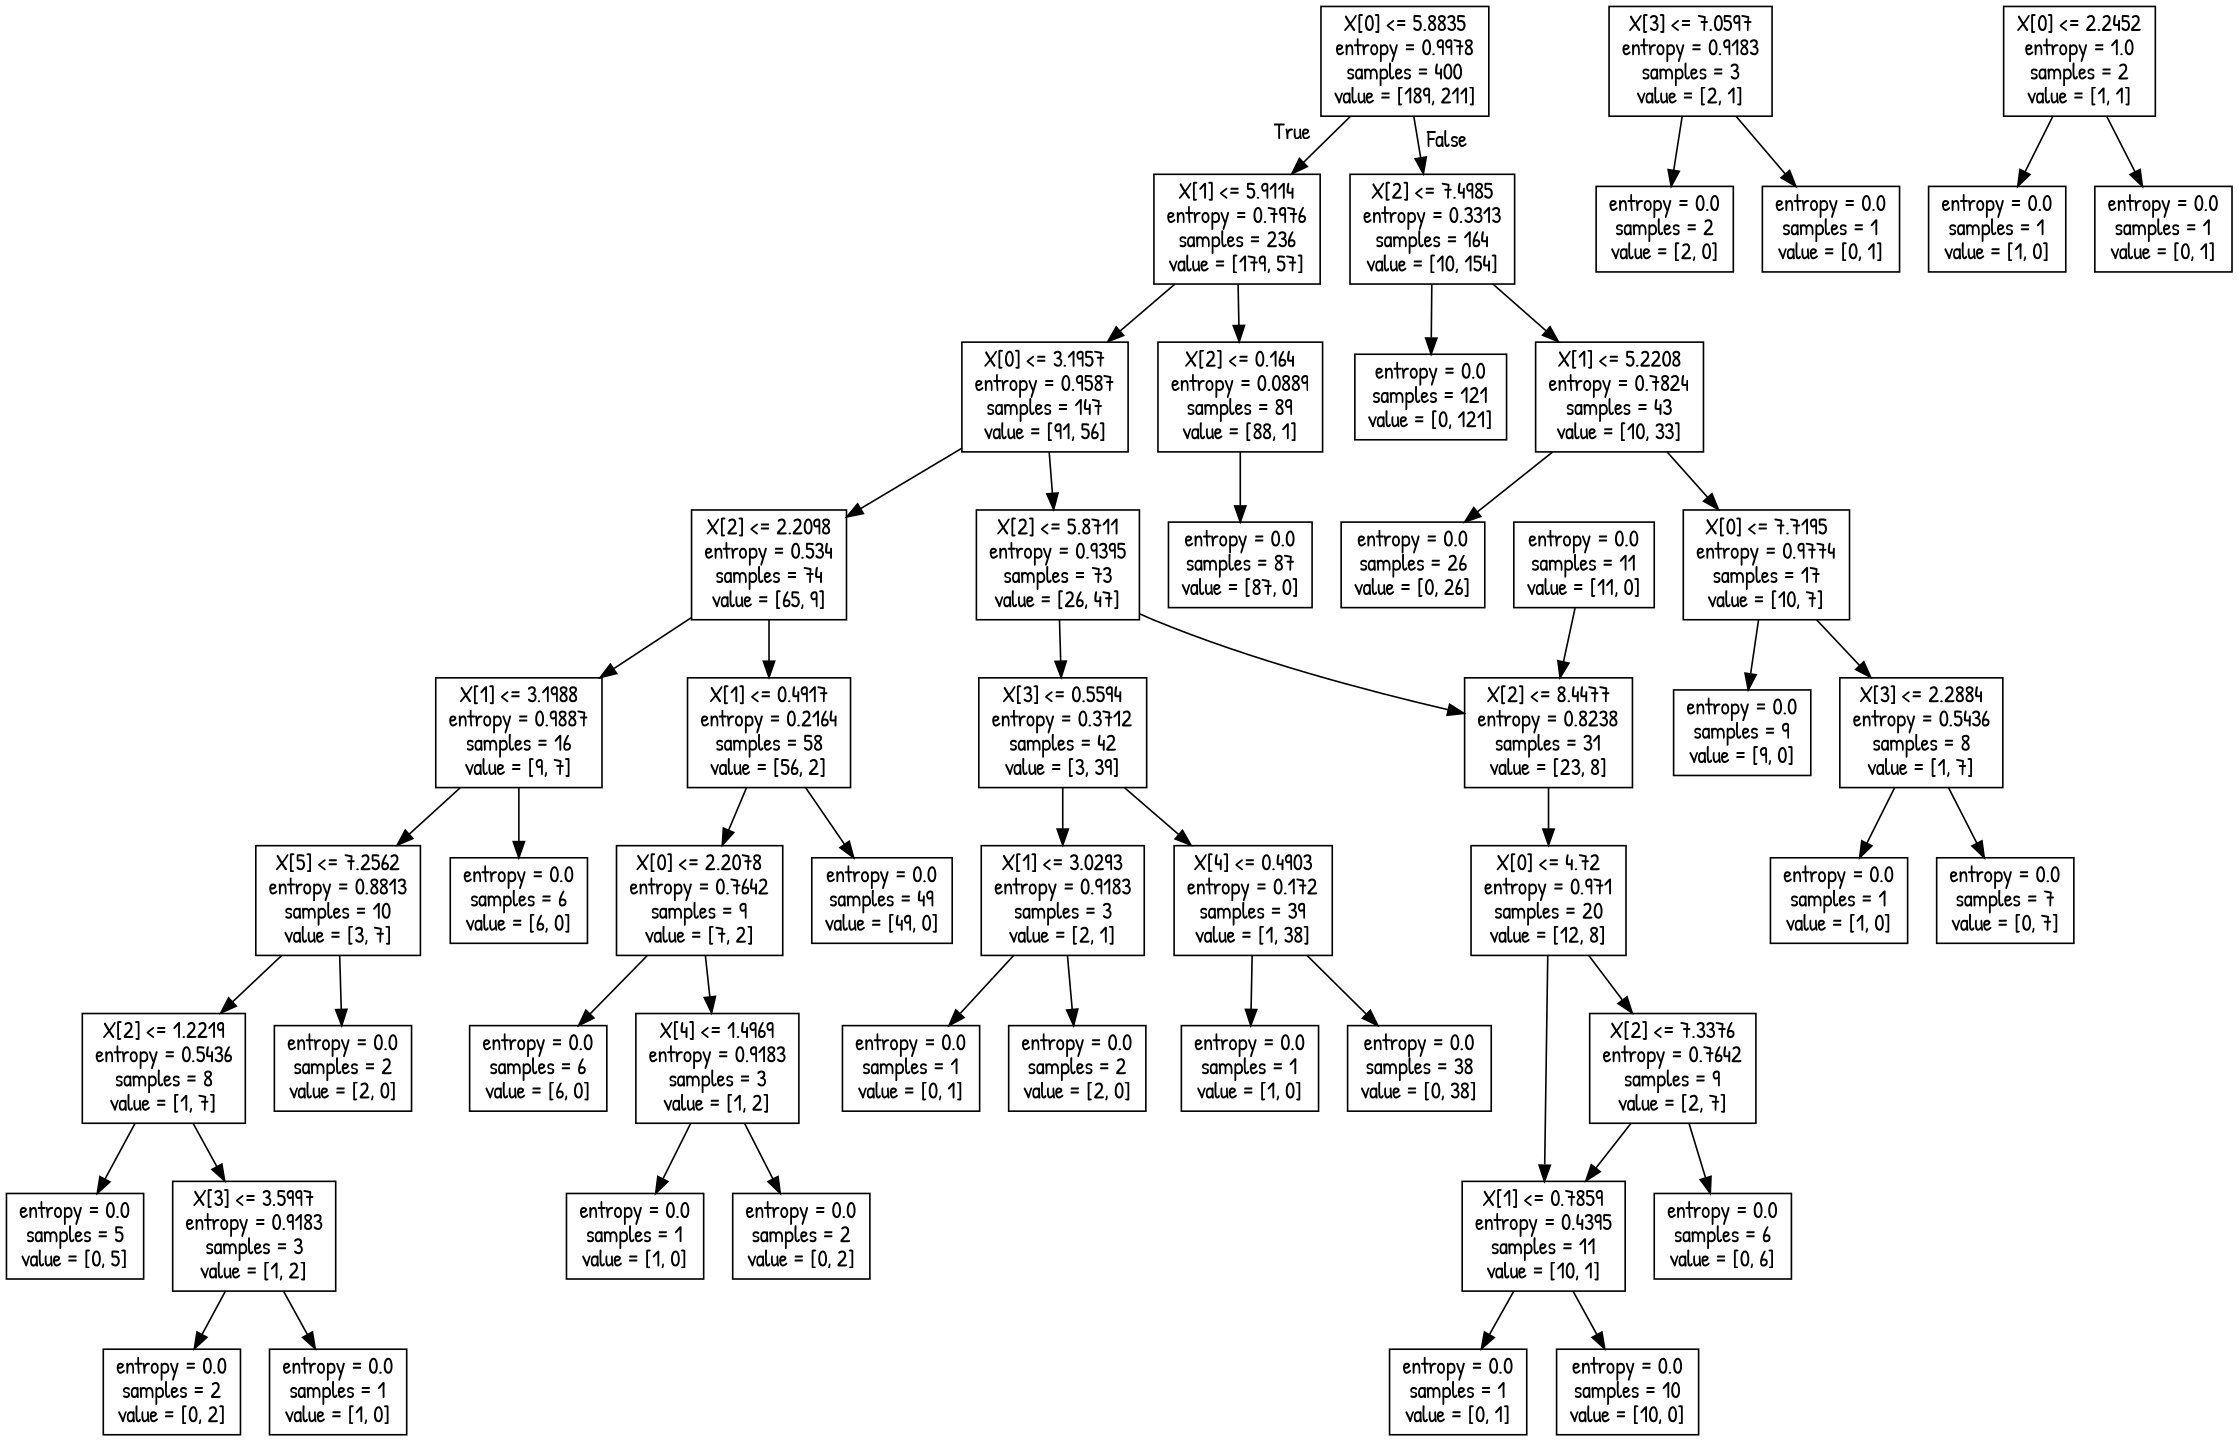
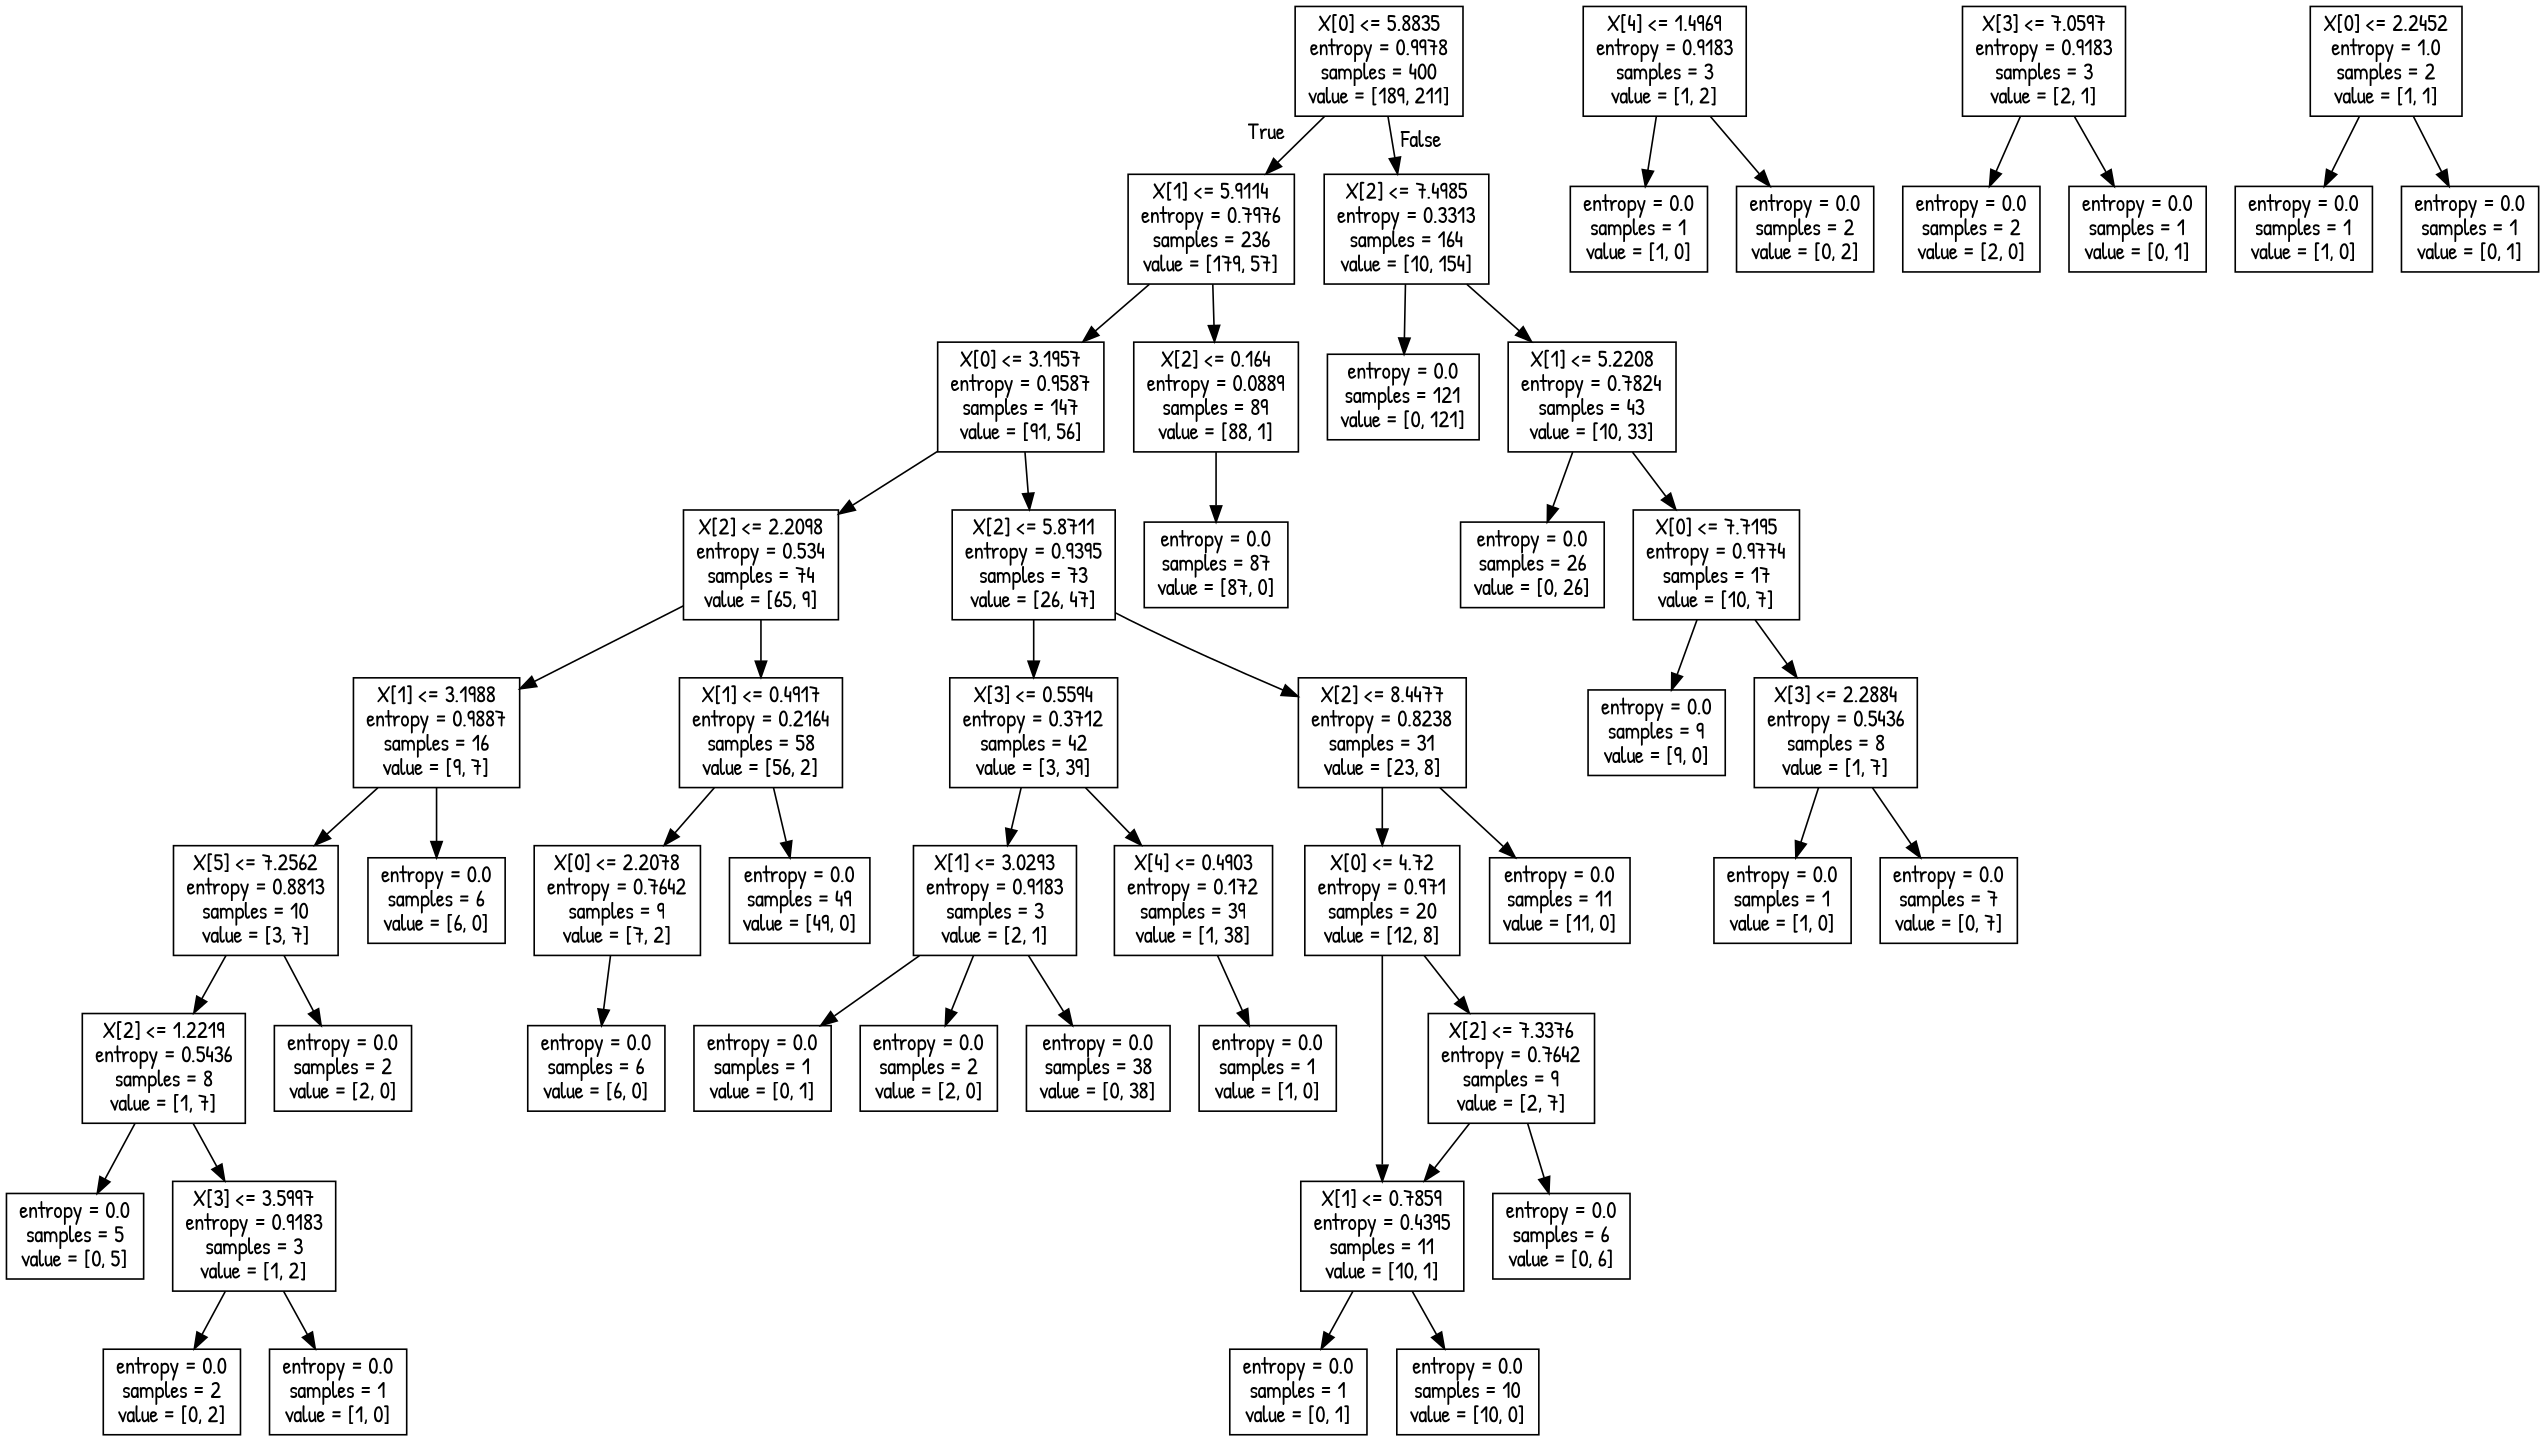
  digraph {
    fontname="Patrick Hand"
    node [fontname="Patrick Hand" shape=box]
    edge [fontname="Patrick Hand"]
    n1 [label="X[0] <= 5.8835\nentropy = 0.9978\nsamples = 400\nvalue = [189, 211]"]
    n2 [label="X[1] <= 5.9114\nentropy = 0.7976\nsamples = 236\nvalue = [179, 57]"]
    n3 [label="X[2] <= 7.4985\nentropy = 0.3313\nsamples = 164\nvalue = [10, 154]"]
    n4 [label="X[0] <= 3.1957\nentropy = 0.9587\nsamples = 147\nvalue = [91, 56]"]
    n5 [label="X[2] <= 0.164\nentropy = 0.0889\nsamples = 89\nvalue = [88, 1]"]
    n6 [label="entropy = 0.0\nsamples = 121\nvalue = [0, 121]"]
    n7 [label="X[1] <= 5.2208\nentropy = 0.7824\nsamples = 43\nvalue = [10, 33]"]
    n8 [label="X[2] <= 2.2098\nentropy = 0.534\nsamples = 74\nvalue = [65, 9]"]
    n9 [label="X[2] <= 5.8711\nentropy = 0.9395\nsamples = 73\nvalue = [26, 47]"]
    n10 [label="entropy = 0.0\nsamples = 87\nvalue = [87, 0]"]
    n11 [label="X[1] <= 3.1988\nentropy = 0.9887\nsamples = 16\nvalue = [9, 7]"]
    n12 [label="X[1] <= 0.4917\nentropy = 0.2164\nsamples = 58\nvalue = [56, 2]"]
    n13 [label="X[3] <= 0.5594\nentropy = 0.3712\nsamples = 42\nvalue = [3, 39]"]
    n14 [label="X[2] <= 8.4477\nentropy = 0.8238\nsamples = 31\nvalue = [23, 8]"]
    n15 [label="X[5] <= 7.2562\nentropy = 0.8813\nsamples = 10\nvalue = [3, 7]"]
    n16 [label="entropy = 0.0\nsamples = 6\nvalue = [6, 0]"]
    n17 [label="X[0] <= 2.2078\nentropy = 0.7642\nsamples = 9\nvalue = [7, 2]"]
    n18 [label="entropy = 0.0\nsamples = 49\nvalue = [49, 0]"]
    n19 [label="X[2] <= 1.2219\nentropy = 0.5436\nsamples = 8\nvalue = [1, 7]"]
    n20 [label="entropy = 0.0\nsamples = 2\nvalue = [2, 0]"]
    n21 [label="entropy = 0.0\nsamples = 5\nvalue = [0, 5]"]
    n22 [label="X[3] <= 3.5997\nentropy = 0.9183\nsamples = 3\nvalue = [1, 2]"]
    n23 [label="entropy = 0.0\nsamples = 2\nvalue = [0, 2]"]
    n24 [label="entropy = 0.0\nsamples = 1\nvalue = [1, 0]"]
    n25 [label="entropy = 0.0\nsamples = 6\nvalue = [6, 0]"]
    n26 [label="X[4] <= 1.4969\nentropy = 0.9183\nsamples = 3\nvalue = [1, 2]"]
    n27 [label="entropy = 0.0\nsamples = 1\nvalue = [1, 0]"]
    n28 [label="entropy = 0.0\nsamples = 2\nvalue = [0, 2]"]
    n29 [label="X[1] <= 3.0293\nentropy = 0.9183\nsamples = 3\nvalue = [2, 1]"]
    n30 [label="X[4] <= 0.4903\nentropy = 0.172\nsamples = 39\nvalue = [1, 38]"]
    n31 [label="X[0] <= 4.72\nentropy = 0.971\nsamples = 20\nvalue = [12, 8]"]
    n32 [label="entropy = 0.0\nsamples = 11\nvalue = [11, 0]"]
    n33 [label="entropy = 0.0\nsamples = 1\nvalue = [0, 1]"]
    n34 [label="entropy = 0.0\nsamples = 2\nvalue = [2, 0]"]
    n35 [label="entropy = 0.0\nsamples = 1\nvalue = [1, 0]"]
    n36 [label="entropy = 0.0\nsamples = 38\nvalue = [0, 38]"]
    n37 [label="X[1] <= 0.7859\nentropy = 0.4395\nsamples = 11\nvalue = [10, 1]"]
    n38 [label="X[2] <= 7.3376\nentropy = 0.7642\nsamples = 9\nvalue = [2, 7]"]
    n39 [label="entropy = 0.0\nsamples = 1\nvalue = [0, 1]"]
    n40 [label="entropy = 0.0\nsamples = 10\nvalue = [10, 0]"]
    n41 [label="entropy = 0.0\nsamples = 6\nvalue = [0, 6]"]
    n42 [label="X[3] <= 7.0597\nentropy = 0.9183\nsamples = 3\nvalue = [2, 1]"]
    n43 [label="entropy = 0.0\nsamples = 2\nvalue = [2, 0]"]
    n44 [label="entropy = 0.0\nsamples = 1\nvalue = [0, 1]"]
    n45 [label="X[0] <= 2.2452\nentropy = 1.0\nsamples = 2\nvalue = [1, 1]"]
    n46 [label="entropy = 0.0\nsamples = 1\nvalue = [1, 0]"]
    n47 [label="entropy = 0.0\nsamples = 1\nvalue = [0, 1]"]
    n48 [label="entropy = 0.0\nsamples = 26\nvalue = [0, 26]"]
    n49 [label="X[0] <= 7.7195\nentropy = 0.9774\nsamples = 17\nvalue = [10, 7]"]
    n50 [label="entropy = 0.0\nsamples = 9\nvalue = [9, 0]"]
    n51 [label="X[3] <= 2.2884\nentropy = 0.5436\nsamples = 8\nvalue = [1, 7]"]
    n52 [label="entropy = 0.0\nsamples = 1\nvalue = [1, 0]"]
    n53 [label="entropy = 0.0\nsamples = 7\nvalue = [0, 7]"]
    n1 -> n2 [headlabel=True labelangle=45 labeldistance=2.5]
    n1 -> n3 [headlabel=False labelangle=-45 labeldistance=2.5]
    n2 -> n4
    n2 -> n5
    n3 -> n6
    n3 -> n7
    n4 -> n8
    n4 -> n9
    n5 -> n10
    n7 -> n48
    n7 -> n49
    n8 -> n11
    n8 -> n12
    n9 -> n13
    n9 -> n14
    n11 -> n15
    n11 -> n16
    n12 -> n17
    n12 -> n18
    n13 -> n29
    n13 -> n30
    n14 -> n31
-   n32 -> n14
+   n14 -> n32
    n15 -> n19
    n15 -> n20
    n17 -> n25
-   n17 -> n26
    n19 -> n21
    n19 -> n22
    n22 -> n23
    n22 -> n24
    n26 -> n27
    n26 -> n28
    n29 -> n33
    n29 -> n34
    n30 -> n35
-   n30 -> n36
+   n29 -> n36
    n31 -> n37
    n31 -> n38
    n37 -> n39
    n37 -> n40
    n38 -> n37
    n38 -> n41
    n42 -> n43
    n42 -> n44
    n45 -> n46
    n45 -> n47
    n49 -> n50
    n49 -> n51
    n51 -> n52
    n51 -> n53
  }
